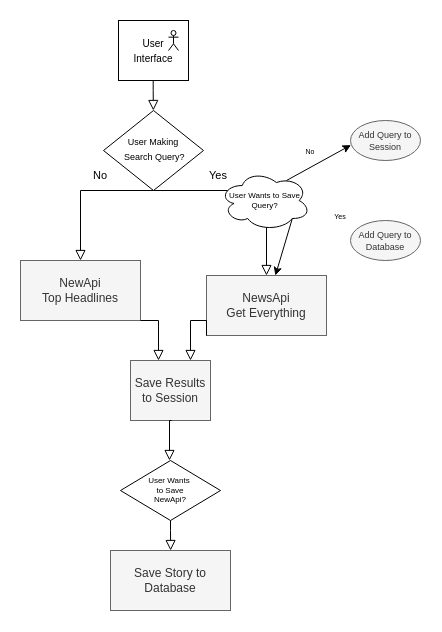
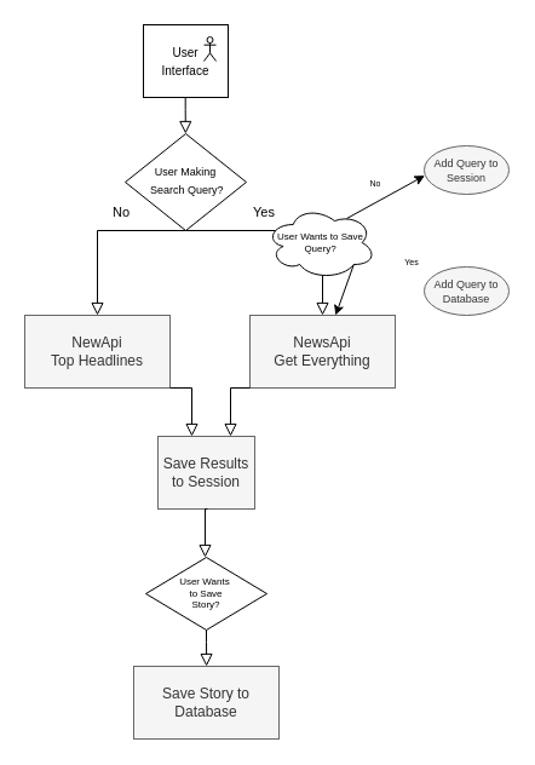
  <mxCell id="0" />
  <mxCell id="1" parent="0" />
  <mxCell id="2" value="" style="rounded=0;html=1;jettySize=auto;orthogonalLoop=1;fontSize=11;endArrow=block;endFill=0;endSize=8;strokeWidth=1;shadow=0;labelBackgroundColor=none;edgeStyle=orthogonalEdgeStyle;exitX=0.5;exitY=1;exitDx=0;exitDy=0;entryX=0.5;entryY=0;entryDx=0;entryDy=0;" parent="1" source="3" target="4" edge="1"><mxGeometry relative="1" as="geometry"><mxPoint x="240" y="199.97" as="sourcePoint" /><mxPoint x="430" y="210" as="targetPoint" /><Array as="points"><mxPoint x="266" y="190" /></Array></mxGeometry></mxCell>
  <mxCell id="3" value="&lt;font style=&quot;font-size: 9px;&quot;&gt;User Making&lt;br&gt;&amp;nbsp;Search Query?&lt;/font&gt;" style="rhombus;whiteSpace=wrap;html=1;shadow=0;fontFamily=Helvetica;fontSize=12;align=center;strokeWidth=1;spacing=6;spacingTop=-4;" parent="1" vertex="1"><mxGeometry x="103" y="110" width="100" height="80" as="geometry" /></mxCell>
- <mxCell id="4" value="NewsApi&lt;br&gt;Get Everything" style="rounded=0;whiteSpace=wrap;html=1;fillColor=#f5f5f5;fontColor=#333333;strokeColor=#666666;" vertex="1" parent="1"><mxGeometry x="206" y="275" width="120" height="60" as="geometry" /></mxCell>
+ <mxCell id="4" value="NewsApi&lt;br&gt;Get Everything" style="rounded=0;whiteSpace=wrap;html=1;fillColor=#f5f5f5;fontColor=#333333;strokeColor=#666666;" vertex="1" parent="1"><mxGeometry x="206" y="260" width="120" height="60" as="geometry" /></mxCell>
  <mxCell id="5" value="NewApi&lt;br&gt;Top Headlines" style="rounded=0;whiteSpace=wrap;html=1;fillColor=#f5f5f5;fontColor=#333333;strokeColor=#666666;" vertex="1" parent="1"><mxGeometry x="20" y="260" width="120" height="60" as="geometry" /></mxCell>
  <mxCell id="6" value="&lt;font style=&quot;font-size: 10px;&quot;&gt;User &lt;br&gt;Interface&lt;/font&gt;" style="rounded=0;whiteSpace=wrap;html=1;" vertex="1" parent="1"><mxGeometry x="118" y="20" width="70" height="60" as="geometry" /></mxCell>
  <mxCell id="7" value="Yes" style="text;html=1;strokeColor=none;fillColor=none;align=center;verticalAlign=middle;whiteSpace=wrap;rounded=0;fontSize=11;shadow=0;" vertex="1" parent="1"><mxGeometry x="188" y="160" width="60" height="30" as="geometry" /></mxCell>
  <mxCell id="8" value="" style="rounded=0;html=1;jettySize=auto;orthogonalLoop=1;fontSize=11;endArrow=block;endFill=0;endSize=8;strokeWidth=1;shadow=0;labelBackgroundColor=none;edgeStyle=orthogonalEdgeStyle;exitX=0.5;exitY=1;exitDx=0;exitDy=0;" edge="1" parent="1" source="3" target="5"><mxGeometry relative="1" as="geometry"><mxPoint x="70" y="280" as="sourcePoint" /><mxPoint x="-40" y="360" as="targetPoint" /><Array as="points"><mxPoint x="80" y="190" /></Array></mxGeometry></mxCell>
  <mxCell id="9" value="No" style="text;html=1;strokeColor=none;fillColor=none;align=center;verticalAlign=middle;whiteSpace=wrap;rounded=0;fontSize=11;" vertex="1" parent="1"><mxGeometry x="70" y="160" width="60" height="30" as="geometry" /></mxCell>
  <mxCell id="10" value="&lt;font style=&quot;font-size: 9px;&quot;&gt;Add Query to &lt;br&gt;Database&lt;/font&gt;" style="ellipse;whiteSpace=wrap;html=1;fontSize=10;fillColor=#f5f5f5;fontColor=#333333;strokeColor=#666666;" vertex="1" parent="1"><mxGeometry x="350" y="220" width="70" height="40" as="geometry" /></mxCell>
  <mxCell id="11" value="&lt;font style=&quot;font-size: 9px;&quot;&gt;Add Query to Session&lt;/font&gt;" style="ellipse;whiteSpace=wrap;html=1;fontSize=10;fillColor=#f5f5f5;fontColor=#333333;strokeColor=#666666;" vertex="1" parent="1"><mxGeometry x="350" y="120" width="70" height="40" as="geometry" /></mxCell>
  <mxCell id="12" value="&lt;font style=&quot;font-size: 12px;&quot;&gt;Save Results to Session&lt;/font&gt;" style="rounded=0;whiteSpace=wrap;html=1;fontSize=9;fillColor=#f5f5f5;fontColor=#333333;strokeColor=#666666;" vertex="1" parent="1"><mxGeometry x="130" y="360" width="80" height="60" as="geometry" /></mxCell>
  <mxCell id="13" value="User Wants to Save Query?" style="ellipse;shape=cloud;whiteSpace=wrap;html=1;fontSize=8;" vertex="1" parent="1"><mxGeometry x="219" y="170" width="91" height="60" as="geometry" /></mxCell>
  <mxCell id="14" value="" style="endArrow=classic;html=1;rounded=0;fontSize=8;entryX=0.006;entryY=0.615;entryDx=0;entryDy=0;entryPerimeter=0;" edge="1" parent="1" target="11"><mxGeometry width="50" height="50" relative="1" as="geometry"><mxPoint x="286" y="180" as="sourcePoint" /><mxPoint x="336" y="130" as="targetPoint" /></mxGeometry></mxCell>
  <mxCell id="15" value="" style="endArrow=classic;html=1;rounded=0;fontSize=8;exitX=0.8;exitY=0.8;exitDx=0;exitDy=0;exitPerimeter=0;" edge="1" parent="1" source="13" target="4"><mxGeometry width="50" height="50" relative="1" as="geometry"><mxPoint x="310" y="220" as="sourcePoint" /><mxPoint x="360" y="170" as="targetPoint" /></mxGeometry></mxCell>
  <mxCell id="16" value="" style="rounded=0;html=1;jettySize=auto;orthogonalLoop=1;fontSize=11;endArrow=block;endFill=0;endSize=8;strokeWidth=1;shadow=0;labelBackgroundColor=none;edgeStyle=orthogonalEdgeStyle;exitX=0;exitY=1;exitDx=0;exitDy=0;" edge="1" parent="1" source="4"><mxGeometry relative="1" as="geometry"><mxPoint x="200" y="320" as="sourcePoint" /><mxPoint x="190" y="360" as="targetPoint" /><Array as="points"><mxPoint x="190" y="320" /><mxPoint x="190" y="360" /></Array></mxGeometry></mxCell>
  <mxCell id="17" value="" style="rounded=0;html=1;jettySize=auto;orthogonalLoop=1;fontSize=11;endArrow=block;endFill=0;endSize=8;strokeWidth=1;shadow=0;labelBackgroundColor=none;edgeStyle=orthogonalEdgeStyle;" edge="1" parent="1"><mxGeometry relative="1" as="geometry"><mxPoint x="140" y="320" as="sourcePoint" /><mxPoint x="158" y="360" as="targetPoint" /><Array as="points"><mxPoint x="158" y="320" /></Array></mxGeometry></mxCell>
- <mxCell id="18" value="&lt;font style=&quot;font-size: 8px;&quot;&gt;User Wants&amp;nbsp;&lt;br&gt;to Save&lt;br&gt;NewApi?&lt;/font&gt;" style="rhombus;whiteSpace=wrap;html=1;fontSize=8;" vertex="1" parent="1"><mxGeometry x="120" y="460" width="100" height="60" as="geometry" /></mxCell>
+ <mxCell id="18" value="&lt;font style=&quot;font-size: 8px;&quot;&gt;User Wants&amp;nbsp;&lt;br&gt;to Save&lt;br&gt;Story?&lt;/font&gt;" style="rhombus;whiteSpace=wrap;html=1;fontSize=8;" vertex="1" parent="1"><mxGeometry x="120" y="460" width="100" height="60" as="geometry" /></mxCell>
  <mxCell id="19" value="" style="rounded=0;html=1;jettySize=auto;orthogonalLoop=1;fontSize=11;endArrow=block;endFill=0;endSize=8;strokeWidth=1;shadow=0;labelBackgroundColor=none;edgeStyle=orthogonalEdgeStyle;" edge="1" parent="1"><mxGeometry relative="1" as="geometry"><mxPoint x="171" y="420" as="sourcePoint" /><mxPoint x="169" y="460" as="targetPoint" /><Array as="points"><mxPoint x="169" y="420" /></Array></mxGeometry></mxCell>
  <mxCell id="20" value="" style="rounded=0;html=1;jettySize=auto;orthogonalLoop=1;fontSize=11;endArrow=block;endFill=0;endSize=8;strokeWidth=1;shadow=0;labelBackgroundColor=none;edgeStyle=orthogonalEdgeStyle;" edge="1" parent="1"><mxGeometry relative="1" as="geometry"><mxPoint x="170" y="520" as="sourcePoint" /><mxPoint x="170.15" y="550" as="targetPoint" /><Array as="points"><mxPoint x="170.38" y="530" /><mxPoint x="170.38" y="530" /></Array></mxGeometry></mxCell>
  <mxCell id="21" value="" style="rounded=0;html=1;jettySize=auto;orthogonalLoop=1;fontSize=11;endArrow=block;endFill=0;endSize=8;strokeWidth=1;shadow=0;labelBackgroundColor=none;edgeStyle=orthogonalEdgeStyle;" edge="1" parent="1"><mxGeometry relative="1" as="geometry"><mxPoint x="152.69" y="80" as="sourcePoint" /><mxPoint x="152.84" y="110" as="targetPoint" /><Array as="points"><mxPoint x="153.07" y="90" /><mxPoint x="153.07" y="90" /></Array></mxGeometry></mxCell>
  <mxCell id="22" value="" style="shape=umlActor;verticalLabelPosition=bottom;verticalAlign=top;html=1;outlineConnect=0;labelBackgroundColor=#ffffff;fontSize=12;" vertex="1" parent="1"><mxGeometry x="168" y="30" width="10" height="20" as="geometry" /></mxCell>
  <mxCell id="23" value="Save Story to Database" style="rounded=0;whiteSpace=wrap;html=1;fillColor=#f5f5f5;fontColor=#333333;strokeColor=#666666;" vertex="1" parent="1"><mxGeometry x="110" y="550" width="120" height="60" as="geometry" /></mxCell>
  <mxCell id="24" value="&lt;font style=&quot;font-size: 7px;&quot;&gt;Yes&lt;/font&gt;" style="text;html=1;strokeColor=none;fillColor=none;align=center;verticalAlign=middle;whiteSpace=wrap;rounded=0;fontSize=11;" vertex="1" parent="1"><mxGeometry x="310" y="200" width="60" height="30" as="geometry" /></mxCell>
  <mxCell id="25" value="&lt;font style=&quot;font-size: 7px;&quot;&gt;No&lt;/font&gt;" style="text;html=1;strokeColor=none;fillColor=none;align=center;verticalAlign=middle;whiteSpace=wrap;rounded=0;fontSize=11;" vertex="1" parent="1"><mxGeometry x="280" y="135" width="60" height="30" as="geometry" /></mxCell>
